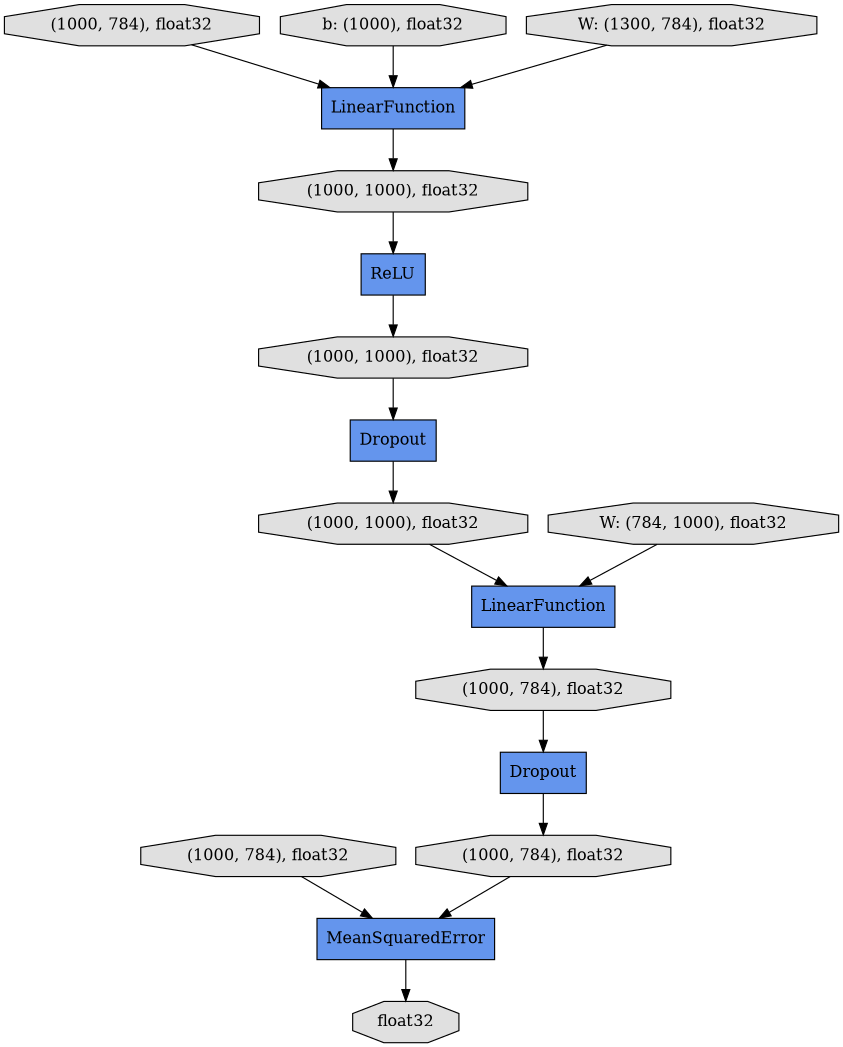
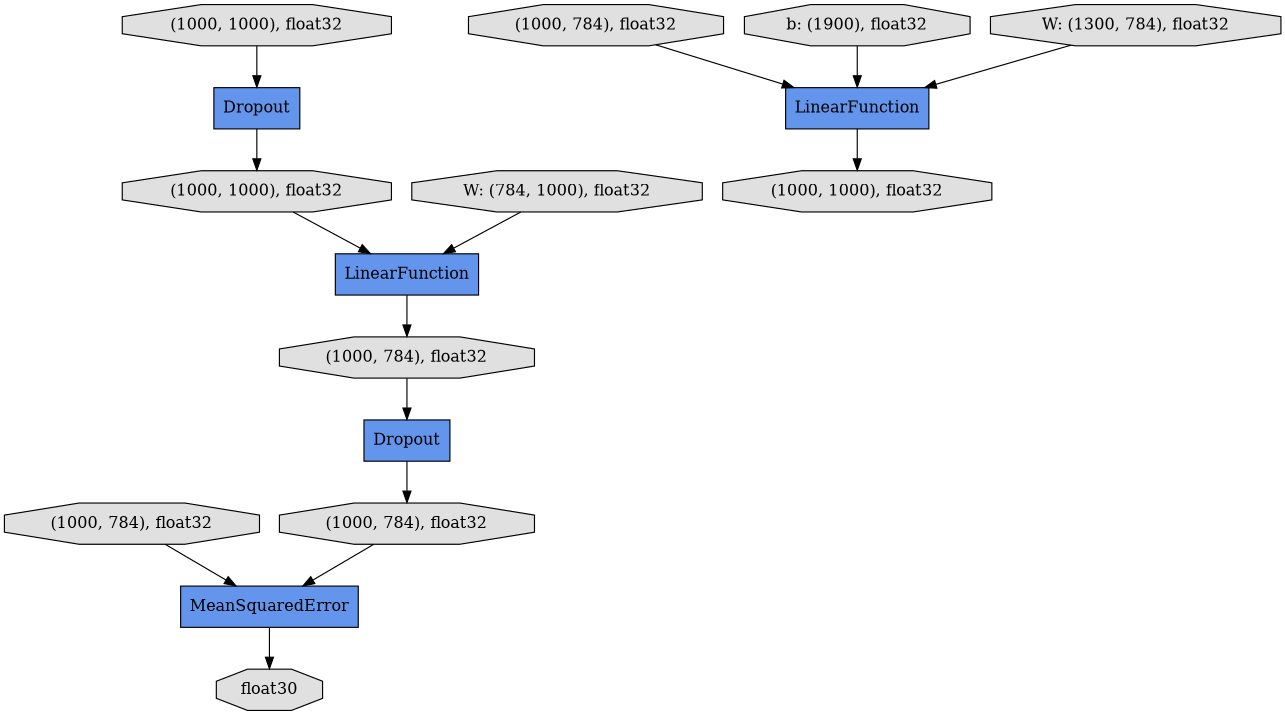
  digraph {
    rankdir=TB
    node [fillcolor="#E0E0E0" shape=octagon style=filled]
    n1 [label="(1000, 784), float32"]
    n2 [fillcolor="#6495ED" label=Dropout shape=record]
    n3 [label="(1000, 784), float32"]
    n4 [fillcolor="#6495ED" label=LinearFunction shape=record]
    n5 [fillcolor="#6495ED" label=MeanSquaredError shape=record]
    n6 [label="(1000, 784), float32"]
    n7 [fillcolor="#6495ED" label=LinearFunction shape=record]
    n8 [label="(1000, 1000), float32"]
    n9 [fillcolor="#6495ED" label=Dropout shape=record]
    n10 [label="(1000, 1000), float32"]
-   n11 [fillcolor="#6495ED" label=ReLU shape=record]
-   n12 [label="b: (1000), float32"]
-   n13 [label=float32]
+   n12 [label="b: (1900), float32"]
+   n13 [label=float30]
    n14 [label="W: (784, 1000), float32"]
    n15 [label="(1000, 1000), float32"]
    n16 [label="(1000, 784), float32"]
    n17 [label="W: (1300, 784), float32"]
    n1 -> n2
    n2 -> n3
    n3 -> n5
    n4 -> n1
    n5 -> n13
    n6 -> n7
    n7 -> n8
-   n8 -> n11
    n9 -> n10
    n10 -> n4
-   n11 -> n15
    n12 -> n7
    n14 -> n4
    n15 -> n9
    n16 -> n5
    n17 -> n7
  }
